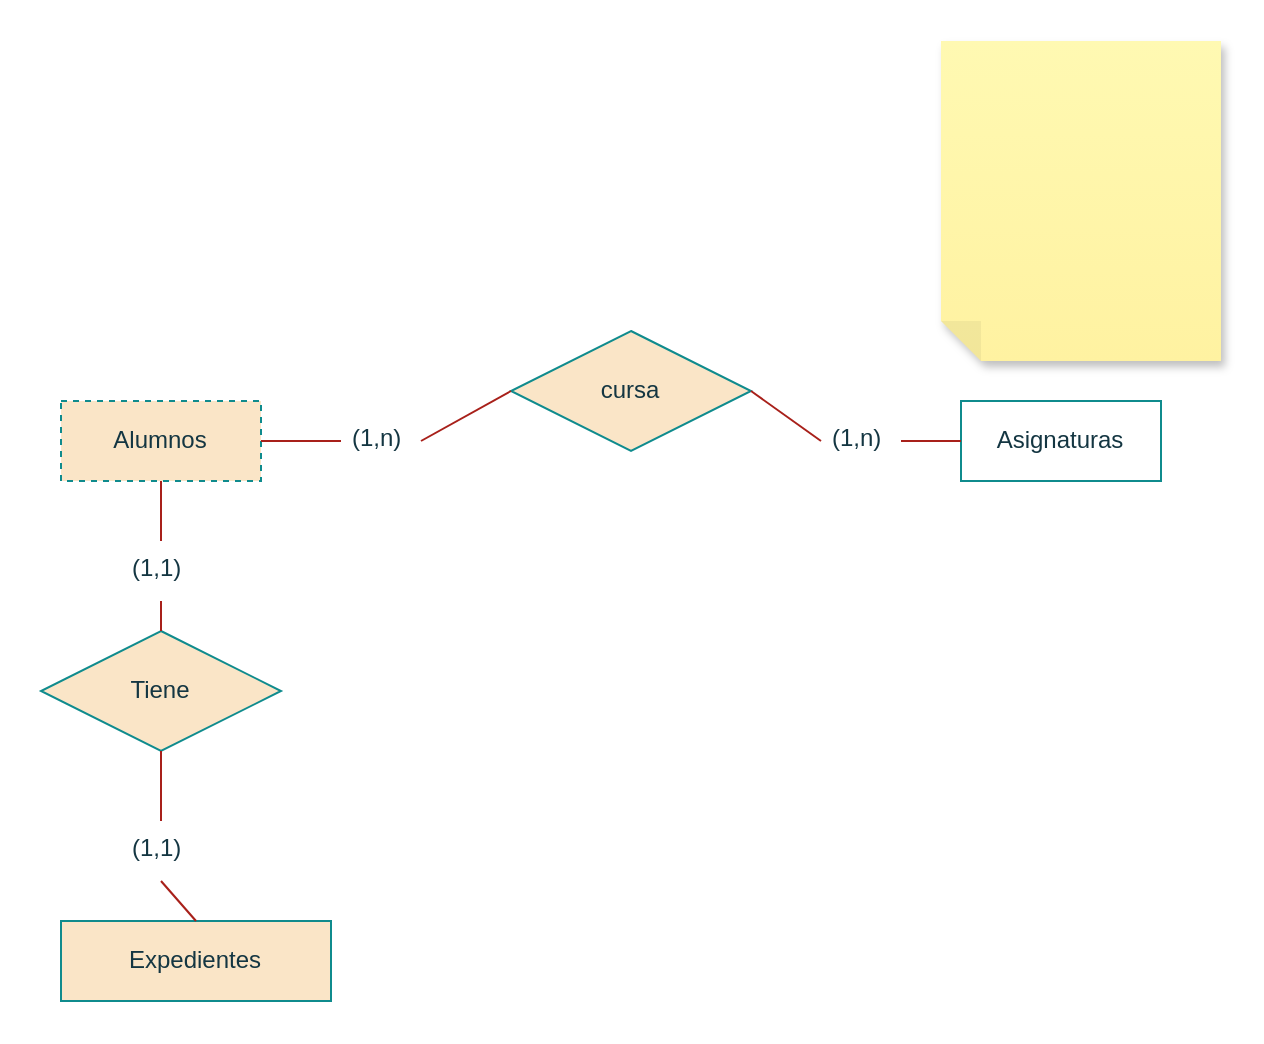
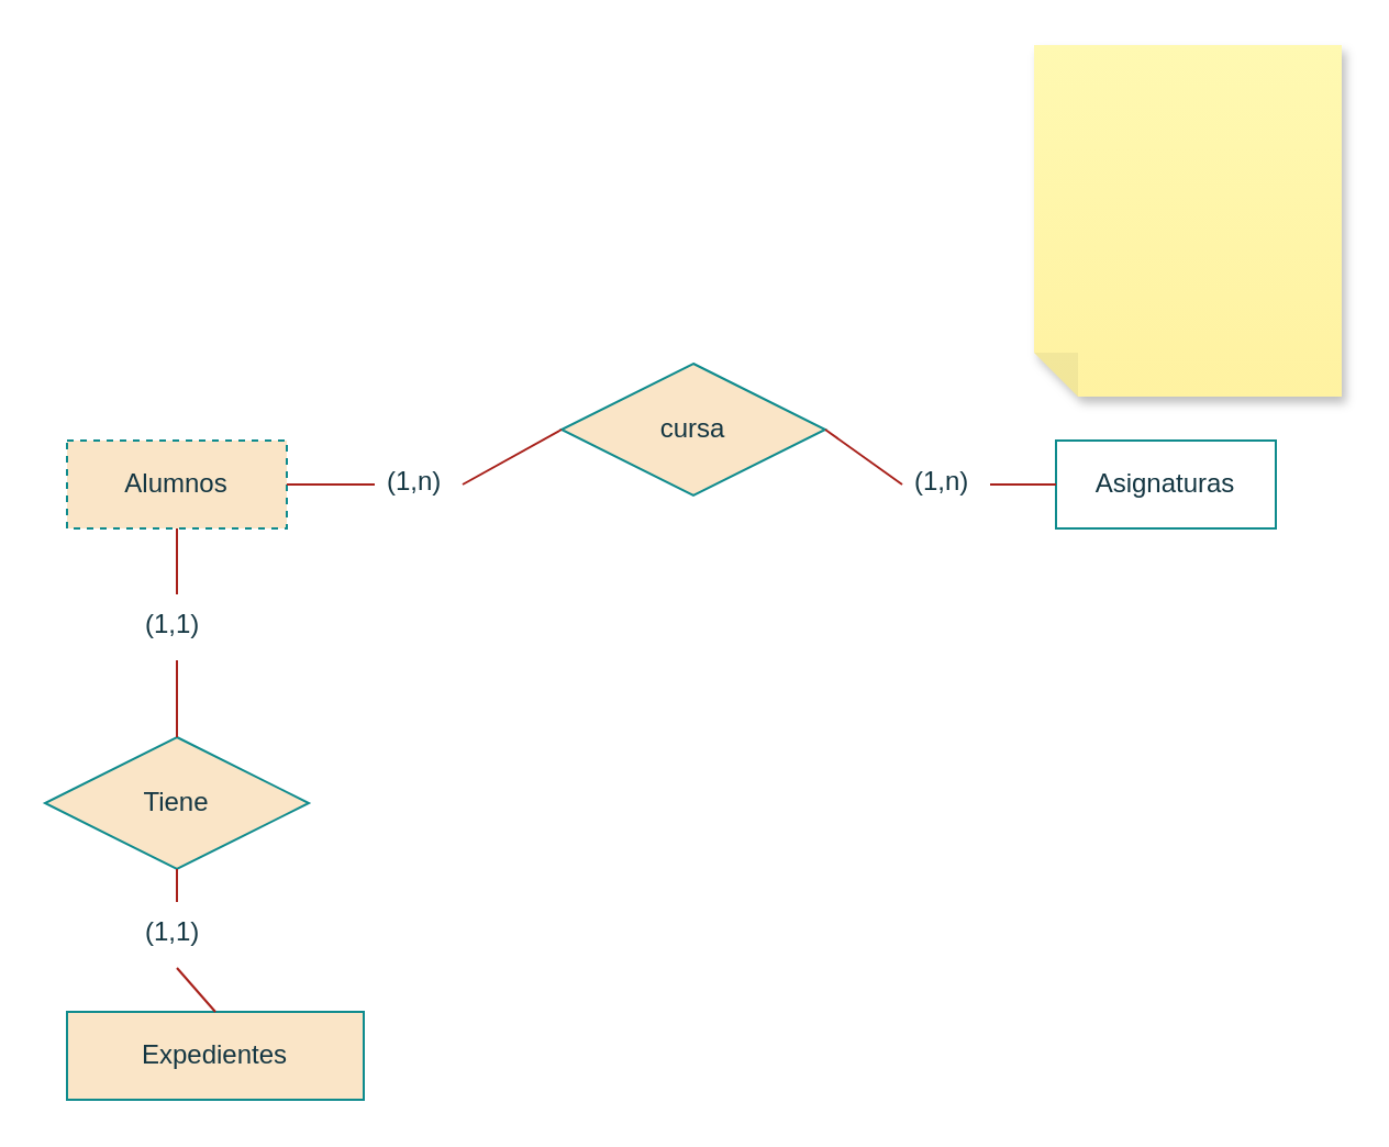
  <mxCell id="0" />
  <mxCell id="1" parent="0" />
  <mxCell id="2" value="Alumnos" style="whiteSpace=wrap;html=1;align=center;fillColor=#FAE5C7;shadow=0;labelBackgroundColor=none;strokeColor=#0F8B8D;fontColor=#143642;dashed=1;" vertex="1" parent="1"><mxGeometry x="30" y="200" width="100" height="40" as="geometry" /></mxCell>
  <mxCell id="3" value="Asignaturas" style="whiteSpace=wrap;html=1;align=center;shadow=0;strokeColor=#0F8B8D;fillColor=#ffffff;labelBackgroundColor=none;fontColor=#143642;" vertex="1" parent="1"><mxGeometry x="480" y="200" width="100" height="40" as="geometry" /></mxCell>
  <mxCell id="4" value="cursa" style="shape=rhombus;perimeter=rhombusPerimeter;whiteSpace=wrap;html=1;align=center;labelBackgroundColor=none;fillColor=#FAE5C7;strokeColor=#0F8B8D;fontColor=#143642;" vertex="1" parent="1"><mxGeometry x="255" y="165" width="120" height="60" as="geometry" /></mxCell>
  <mxCell id="5" value="" style="endArrow=none;html=1;rounded=0;entryX=1;entryY=0.5;entryDx=0;entryDy=0;exitX=0;exitY=0.5;exitDx=0;exitDy=0;labelBackgroundColor=none;strokeColor=#A8201A;fontColor=default;" edge="1" parent="1" source="9" target="2"><mxGeometry relative="1" as="geometry"><mxPoint x="290" y="360" as="sourcePoint" /><mxPoint x="450" y="360" as="targetPoint" /></mxGeometry></mxCell>
  <mxCell id="6" value="" style="endArrow=none;html=1;rounded=0;exitX=1;exitY=0.5;exitDx=0;exitDy=0;entryX=0;entryY=0.5;entryDx=0;entryDy=0;labelBackgroundColor=none;strokeColor=#A8201A;fontColor=default;" edge="1" parent="1" source="14" target="3"><mxGeometry relative="1" as="geometry"><mxPoint x="290" y="360" as="sourcePoint" /><mxPoint x="450" y="360" as="targetPoint" /></mxGeometry></mxCell>
- <mxCell id="7" value="Tiene" style="shape=rhombus;perimeter=rhombusPerimeter;whiteSpace=wrap;html=1;align=center;labelBackgroundColor=none;fillColor=#FAE5C7;strokeColor=#0F8B8D;fontColor=#143642;" vertex="1" parent="1"><mxGeometry x="20" y="315" width="120" height="60" as="geometry" /></mxCell>
+ <mxCell id="7" value="Tiene" style="shape=rhombus;perimeter=rhombusPerimeter;whiteSpace=wrap;html=1;align=center;labelBackgroundColor=none;fillColor=#FAE5C7;strokeColor=#0F8B8D;fontColor=#143642;" vertex="1" parent="1"><mxGeometry x="20" y="335" width="120" height="60" as="geometry" /></mxCell>
  <mxCell id="8" value="" style="endArrow=none;html=1;rounded=0;entryX=1;entryY=0.5;entryDx=0;entryDy=0;exitX=0;exitY=0.5;exitDx=0;exitDy=0;labelBackgroundColor=none;strokeColor=#A8201A;fontColor=default;" edge="1" parent="1" source="4" target="9"><mxGeometry relative="1" as="geometry"><mxPoint x="250" y="220" as="sourcePoint" /><mxPoint x="130" y="220" as="targetPoint" /></mxGeometry></mxCell>
  <mxCell id="9" value="(1,n)" style="text;strokeColor=none;fillColor=none;spacingLeft=4;spacingRight=4;overflow=hidden;rotatable=0;points=[[0,0.5],[1,0.5]];portConstraint=eastwest;fontSize=12;whiteSpace=wrap;html=1;labelBackgroundColor=none;fontColor=#143642;" vertex="1" parent="1"><mxGeometry x="170" y="205" width="40" height="30" as="geometry" /></mxCell>
  <mxCell id="10" value="Expedientes" style="whiteSpace=wrap;html=1;align=center;fillColor=#FAE5C7;labelBackgroundColor=none;strokeColor=#0F8B8D;fontColor=#143642;" vertex="1" parent="1"><mxGeometry x="30" y="460" width="135" height="40" as="geometry" /></mxCell>
  <mxCell id="11" value="" style="endArrow=none;html=1;rounded=0;exitX=0.5;exitY=1;exitDx=0;exitDy=0;entryX=0.5;entryY=0;entryDx=0;entryDy=0;labelBackgroundColor=none;strokeColor=#A8201A;fontColor=default;" edge="1" parent="1" source="16" target="7"><mxGeometry relative="1" as="geometry"><mxPoint x="290" y="360" as="sourcePoint" /><mxPoint x="450" y="360" as="targetPoint" /></mxGeometry></mxCell>
  <mxCell id="12" value="" style="endArrow=none;html=1;rounded=0;exitX=0.5;exitY=1;exitDx=0;exitDy=0;entryX=0.5;entryY=0;entryDx=0;entryDy=0;labelBackgroundColor=none;strokeColor=#A8201A;fontColor=default;" edge="1" parent="1" source="18" target="10"><mxGeometry relative="1" as="geometry"><mxPoint x="79.5" y="375" as="sourcePoint" /><mxPoint x="79.5" y="450" as="targetPoint" /></mxGeometry></mxCell>
  <mxCell id="13" value="" style="endArrow=none;html=1;rounded=0;exitX=1;exitY=0.5;exitDx=0;exitDy=0;entryX=0;entryY=0.5;entryDx=0;entryDy=0;labelBackgroundColor=none;strokeColor=#A8201A;fontColor=default;" edge="1" parent="1" source="4" target="14"><mxGeometry relative="1" as="geometry"><mxPoint x="370" y="220" as="sourcePoint" /><mxPoint x="480" y="220" as="targetPoint" /></mxGeometry></mxCell>
  <mxCell id="14" value="(1,n)&lt;br&gt;" style="text;strokeColor=none;fillColor=none;spacingLeft=4;spacingRight=4;overflow=hidden;rotatable=0;points=[[0,0.5],[1,0.5]];portConstraint=eastwest;fontSize=12;whiteSpace=wrap;html=1;labelBackgroundColor=none;fontColor=#143642;" vertex="1" parent="1"><mxGeometry x="410" y="205" width="40" height="30" as="geometry" /></mxCell>
  <mxCell id="15" value="" style="endArrow=none;html=1;rounded=0;exitX=0.5;exitY=1;exitDx=0;exitDy=0;entryX=0.5;entryY=0;entryDx=0;entryDy=0;labelBackgroundColor=none;strokeColor=#A8201A;fontColor=default;" edge="1" parent="1" source="2" target="16"><mxGeometry relative="1" as="geometry"><mxPoint x="80" y="240" as="sourcePoint" /><mxPoint x="80" y="315" as="targetPoint" /></mxGeometry></mxCell>
  <mxCell id="16" value="(1,1)&lt;br&gt;" style="text;strokeColor=none;fillColor=none;spacingLeft=4;spacingRight=4;overflow=hidden;rotatable=0;points=[[0,0.5],[1,0.5]];portConstraint=eastwest;fontSize=12;whiteSpace=wrap;html=1;labelBackgroundColor=none;fontColor=#143642;" vertex="1" parent="1"><mxGeometry x="60" y="270" width="40" height="30" as="geometry" /></mxCell>
  <mxCell id="17" value="" style="endArrow=none;html=1;rounded=0;exitX=0.5;exitY=1;exitDx=0;exitDy=0;entryX=0.5;entryY=0;entryDx=0;entryDy=0;labelBackgroundColor=none;strokeColor=#A8201A;fontColor=default;" edge="1" parent="1" source="7" target="18"><mxGeometry relative="1" as="geometry"><mxPoint x="80" y="375" as="sourcePoint" /><mxPoint x="80" y="460" as="targetPoint" /></mxGeometry></mxCell>
  <mxCell id="18" value="(1,1)&lt;br&gt;" style="text;strokeColor=none;fillColor=none;spacingLeft=4;spacingRight=4;overflow=hidden;rotatable=0;points=[[0,0.5],[1,0.5]];portConstraint=eastwest;fontSize=12;whiteSpace=wrap;html=1;labelBackgroundColor=none;fontColor=#143642;" vertex="1" parent="1"><mxGeometry x="60" y="410" width="40" height="30" as="geometry" /></mxCell>
  <mxCell id="19" value="" style="shape=note;whiteSpace=wrap;html=1;backgroundOutline=1;fontColor=#000000;darkOpacity=0.05;fillColor=#FFF9B2;strokeColor=none;fillStyle=solid;direction=west;gradientDirection=north;gradientColor=#FFF2A1;shadow=1;size=20;pointerEvents=1;" vertex="1" parent="1"><mxGeometry x="470" y="20" width="140" height="160" as="geometry" /></mxCell>
